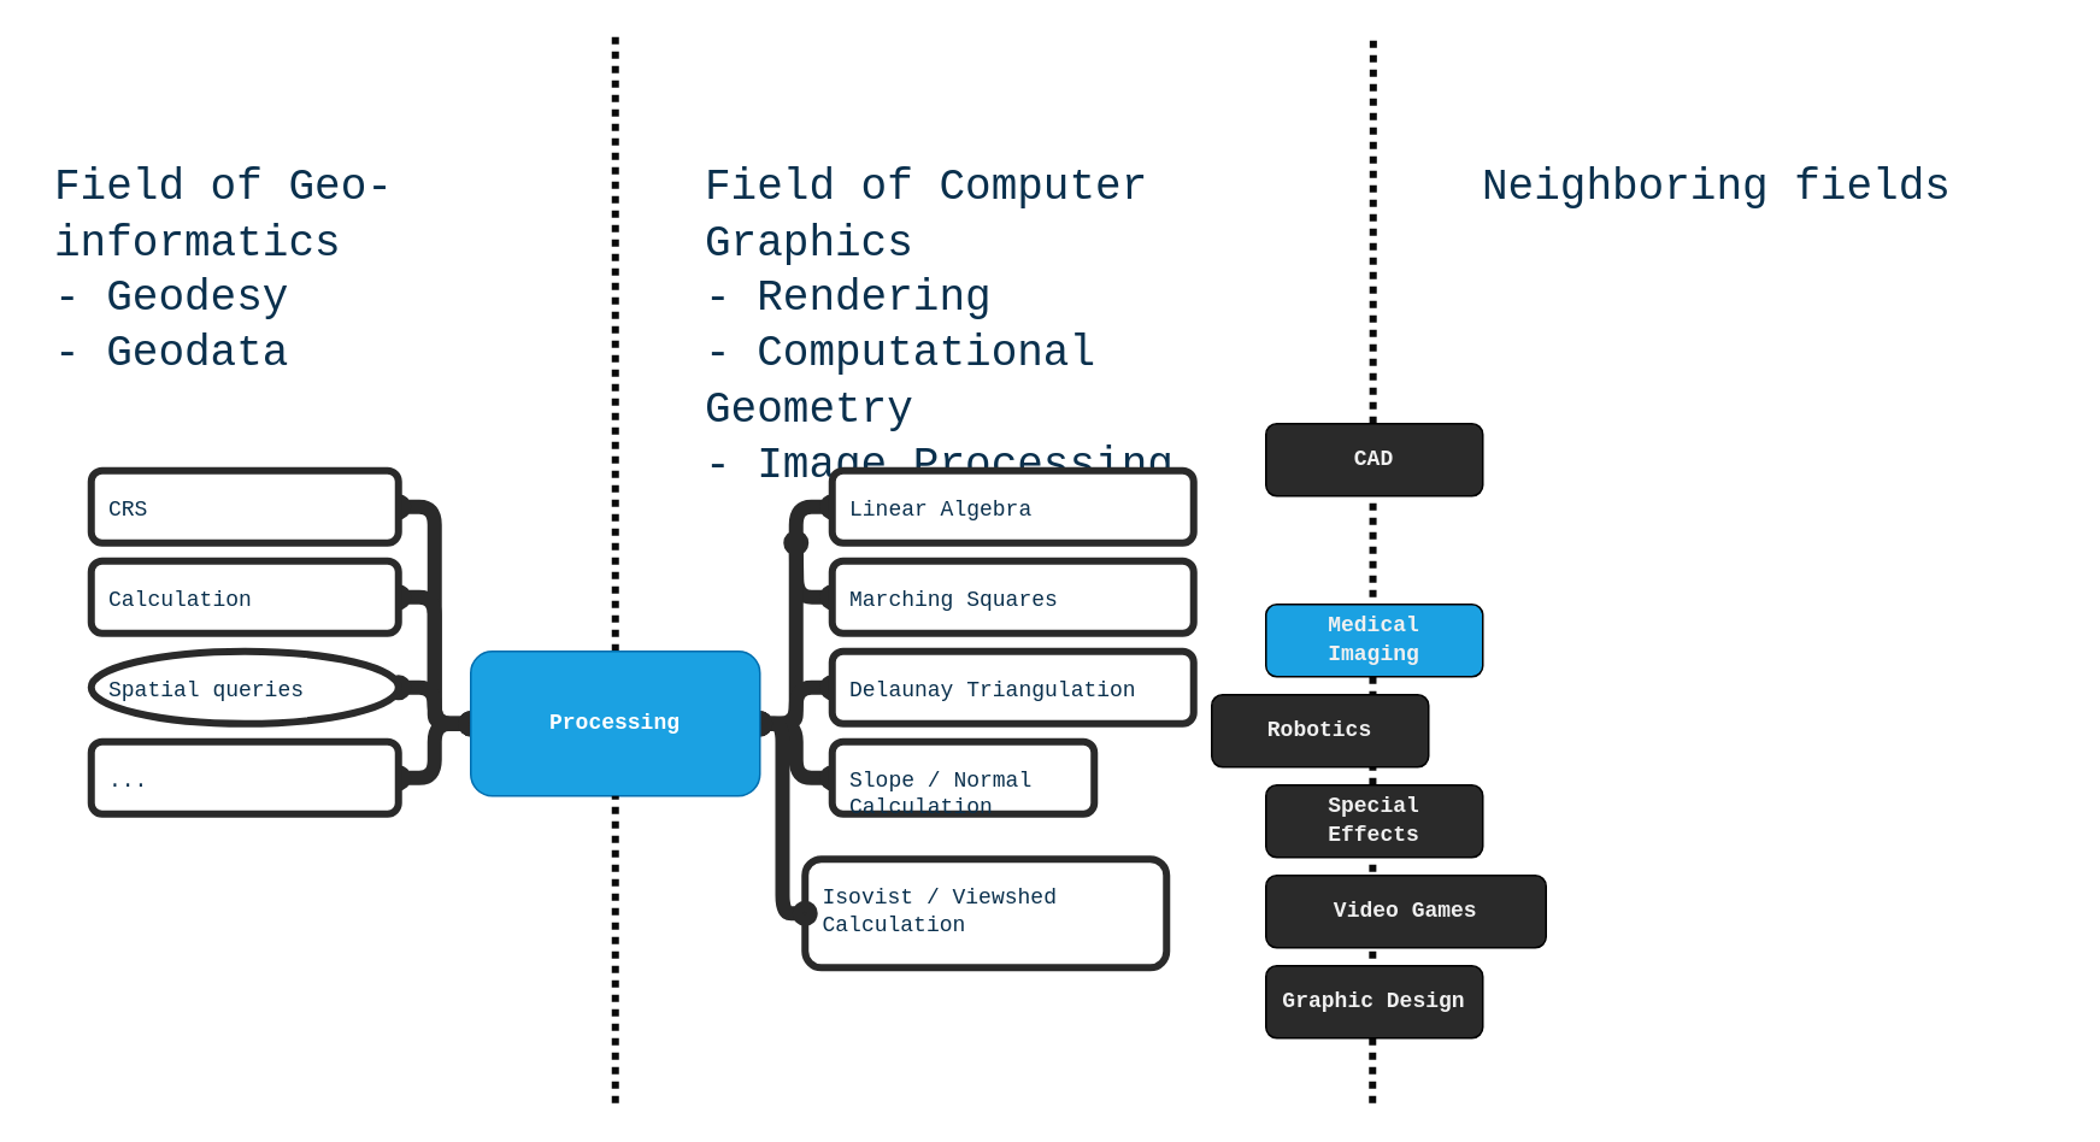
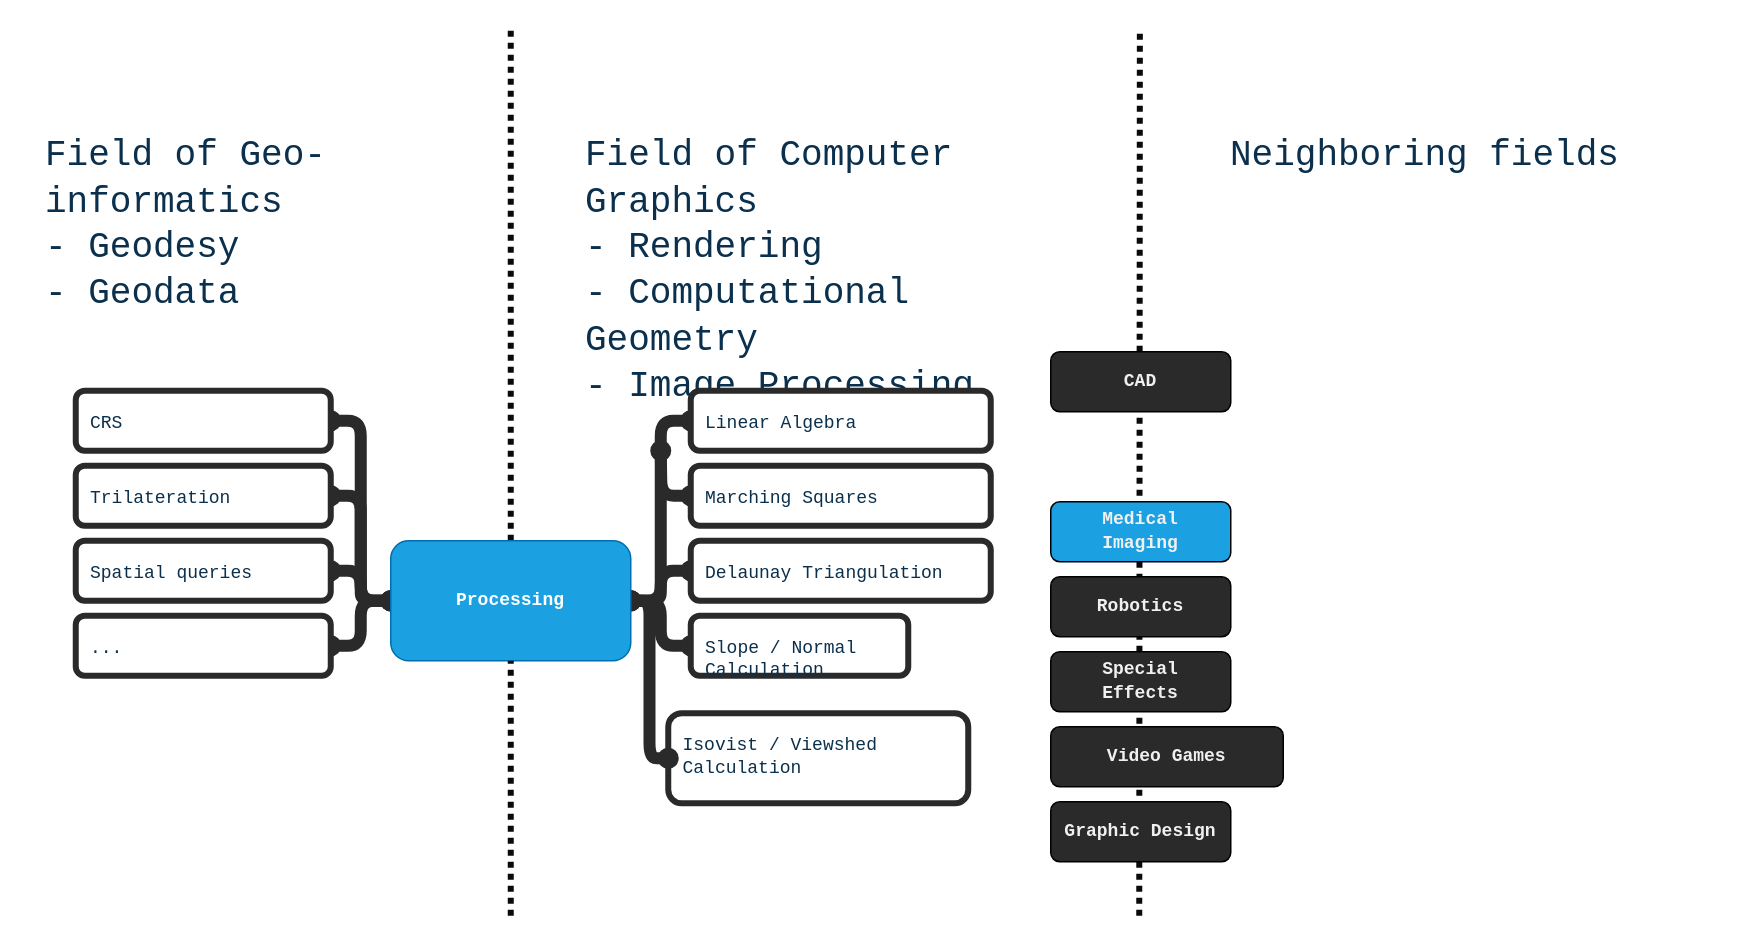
  <mxCell id="0" />
  <mxCell id="1" parent="0" />
  <mxCell id="2" value="" style="endArrow=none;dashed=1;html=1;strokeColor=#0A0A0A;strokeWidth=4;dashPattern=1 1;" parent="1" edge="1"><mxGeometry width="50" height="50" relative="1" as="geometry"><mxPoint x="759" y="610" as="sourcePoint" /><mxPoint x="759.41" y="20" as="targetPoint" /></mxGeometry></mxCell>
  <mxCell id="3" value="" style="endArrow=none;dashed=1;html=1;strokeColor=#0A0A0A;strokeWidth=4;dashPattern=1 1;startArrow=none;" parent="1" edge="1" source="31"><mxGeometry width="50" height="50" relative="1" as="geometry"><mxPoint x="340" y="610" as="sourcePoint" /><mxPoint x="340" y="20" as="targetPoint" /></mxGeometry></mxCell>
  <mxCell id="4" value="&lt;div style=&quot;font-family: &amp;#34;consolas&amp;#34; , &amp;#34;courier new&amp;#34; , monospace ; line-height: 1.28&quot;&gt;&lt;span style=&quot;font-size: 24px&quot;&gt;Field of Computer Graphics&lt;/span&gt;&lt;br&gt;&lt;/div&gt;&lt;div style=&quot;font-family: &amp;#34;consolas&amp;#34; , &amp;#34;courier new&amp;#34; , monospace ; line-height: 1.28&quot;&gt;&lt;span style=&quot;font-size: 24px&quot;&gt;- Rendering&lt;/span&gt;&lt;/div&gt;&lt;div style=&quot;font-family: &amp;#34;consolas&amp;#34; , &amp;#34;courier new&amp;#34; , monospace ; line-height: 1.28&quot;&gt;&lt;span style=&quot;font-size: 24px&quot;&gt;- Computational Geometry&lt;/span&gt;&lt;/div&gt;&lt;div style=&quot;font-family: &amp;#34;consolas&amp;#34; , &amp;#34;courier new&amp;#34; , monospace ; line-height: 1.28&quot;&gt;&lt;span style=&quot;font-size: 24px&quot;&gt;- Image Processing&lt;/span&gt;&lt;/div&gt;" style="whiteSpace=wrap;html=1;rounded=1;align=left;labelBorderColor=none;spacingLeft=0;spacingBottom=0;spacingRight=0;spacing=10;spacingTop=0;fontColor=#0A304D;labelBackgroundColor=none;fillColor=none;strokeWidth=4;strokeColor=none;rotation=0;fontSize=18;verticalAlign=top;" parent="1" vertex="1"><mxGeometry x="380" y="74" width="353" height="200" as="geometry" /></mxCell>
  <mxCell id="5" value="&lt;div style=&quot;font-family: &amp;#34;consolas&amp;#34; , &amp;#34;courier new&amp;#34; , monospace ; line-height: 1.28&quot;&gt;&lt;span style=&quot;font-size: 24px&quot;&gt;Field of Geo-informatics&lt;/span&gt;&lt;br&gt;&lt;/div&gt;&lt;div style=&quot;font-family: &amp;#34;consolas&amp;#34; , &amp;#34;courier new&amp;#34; , monospace ; line-height: 1.28&quot;&gt;&lt;font style=&quot;font-size: 24px&quot;&gt;- Geodesy&lt;/font&gt;&lt;/div&gt;&lt;div style=&quot;font-family: &amp;#34;consolas&amp;#34; , &amp;#34;courier new&amp;#34; , monospace ; line-height: 1.28&quot;&gt;&lt;font style=&quot;font-size: 24px&quot;&gt;- Geodata&lt;/font&gt;&lt;/div&gt;&lt;div style=&quot;font-family: &amp;#34;consolas&amp;#34; , &amp;#34;courier new&amp;#34; , monospace ; line-height: 1.28&quot;&gt;&lt;font style=&quot;font-size: 24px&quot;&gt;&lt;br&gt;&lt;/font&gt;&lt;/div&gt;" style="whiteSpace=wrap;html=1;rounded=1;align=left;labelBorderColor=none;spacingLeft=0;spacingBottom=0;spacingRight=0;spacing=10;spacingTop=0;fontColor=#0A304D;labelBackgroundColor=none;fillColor=none;strokeWidth=4;strokeColor=none;rotation=0;fontSize=18;verticalAlign=top;" parent="1" vertex="1"><mxGeometry x="20" y="74" width="280" height="200" as="geometry" /></mxCell>
  <mxCell id="6" style="edgeStyle=orthogonalEdgeStyle;shape=connector;rounded=1;html=1;exitX=0;exitY=0.5;exitDx=0;exitDy=0;labelBackgroundColor=default;fontFamily=Helvetica;fontSize=12;fontColor=#2A2A2A;startArrow=oval;startFill=1;endArrow=oval;endFill=1;strokeColor=#2A2A2A;strokeWidth=8;" parent="1" source="7" edge="1"><mxGeometry relative="1" as="geometry"><mxPoint x="440" y="300" as="targetPoint" /></mxGeometry></mxCell>
  <mxCell id="7" value="&lt;div style=&quot;font-family: &amp;#34;consolas&amp;#34; , &amp;#34;courier new&amp;#34; , monospace ; line-height: 1.28&quot;&gt;Marching Squares&lt;/div&gt;" style="whiteSpace=wrap;html=1;rounded=1;align=left;labelBorderColor=none;spacingLeft=0;spacingBottom=0;spacingRight=0;spacing=10;spacingTop=0;fontColor=#0A304D;labelBackgroundColor=none;fillColor=#FFFFFF;strokeWidth=4;strokeColor=#2A2A2A;verticalAlign=top;" parent="1" vertex="1"><mxGeometry x="460" y="310" width="200" height="40" as="geometry" /></mxCell>
  <mxCell id="8" style="edgeStyle=orthogonalEdgeStyle;shape=connector;rounded=1;html=1;exitX=1;exitY=0.5;exitDx=0;exitDy=0;entryX=0;entryY=0.5;entryDx=0;entryDy=0;labelBackgroundColor=default;fontFamily=Helvetica;fontSize=12;fontColor=#2A2A2A;startArrow=oval;startFill=1;endArrow=oval;endFill=1;strokeColor=#2A2A2A;strokeWidth=8;" parent="1" source="31" target="20" edge="1"><mxGeometry relative="1" as="geometry" /></mxCell>
  <mxCell id="9" style="edgeStyle=orthogonalEdgeStyle;shape=connector;rounded=1;html=1;exitX=0;exitY=0.5;exitDx=0;exitDy=0;entryX=1;entryY=0.5;entryDx=0;entryDy=0;labelBackgroundColor=default;fontFamily=Helvetica;fontSize=12;fontColor=#2A2A2A;startArrow=oval;startFill=1;endArrow=oval;endFill=1;strokeColor=#2A2A2A;strokeWidth=8;" parent="1" source="31" target="12" edge="1"><mxGeometry relative="1" as="geometry" /></mxCell>
  <mxCell id="10" value="&lt;div style=&quot;font-family: &amp;#34;consolas&amp;#34; , &amp;#34;courier new&amp;#34; , monospace ; line-height: 1.28&quot;&gt;&lt;span style=&quot;font-size: 24px&quot;&gt;Neighboring fields&lt;/span&gt;&lt;/div&gt;" style="whiteSpace=wrap;html=1;rounded=1;align=left;labelBorderColor=none;spacingLeft=0;spacingBottom=0;spacingRight=0;spacing=10;spacingTop=0;fontColor=#0A304D;labelBackgroundColor=none;fillColor=none;strokeWidth=4;strokeColor=none;rotation=0;fontSize=18;verticalAlign=top;" parent="1" vertex="1"><mxGeometry x="810" y="74" width="330" height="200" as="geometry" /></mxCell>
  <mxCell id="11" value="&lt;div style=&quot;font-family: &amp;quot;consolas&amp;quot; , &amp;quot;courier new&amp;quot; , monospace ; line-height: 1.28&quot;&gt;&lt;b&gt;CAD&lt;/b&gt;&lt;/div&gt;" style="whiteSpace=wrap;html=1;rounded=1;align=center;labelBorderColor=none;spacingLeft=0;spacingBottom=0;spacingRight=0;spacing=10;spacingTop=0;labelBackgroundColor=none;fillColor=#2A2A2A;fontColor=#F0F0F0;" parent="1" vertex="1"><mxGeometry x="700" y="234" width="120" height="40" as="geometry" /></mxCell>
  <mxCell id="12" value="&lt;div style=&quot;font-family: &amp;#34;consolas&amp;#34; , &amp;#34;courier new&amp;#34; , monospace ; line-height: 1.28&quot;&gt;CRS&lt;/div&gt;" style="whiteSpace=wrap;html=1;rounded=1;align=left;labelBorderColor=none;spacingLeft=0;spacingBottom=0;spacingRight=0;spacing=10;spacingTop=0;fontColor=#0A304D;labelBackgroundColor=none;fillColor=#FFFFFF;strokeWidth=4;strokeColor=#2A2A2A;verticalAlign=top;" parent="1" vertex="1"><mxGeometry x="50" y="260" width="170" height="40" as="geometry" /></mxCell>
  <mxCell id="13" value="&lt;div style=&quot;font-family: &amp;quot;consolas&amp;quot; , &amp;quot;courier new&amp;quot; , monospace ; line-height: 1.28&quot;&gt;&lt;b&gt;Medical Imaging&lt;/b&gt;&lt;/div&gt;" style="whiteSpace=wrap;html=1;rounded=1;align=center;labelBorderColor=none;spacingLeft=0;spacingBottom=0;spacingRight=0;spacing=10;spacingTop=0;labelBackgroundColor=none;fillColor=#1ba1e2;fontColor=#F0F0F0;" parent="1" vertex="1"><mxGeometry x="700" y="334" width="120" height="40" as="geometry" /></mxCell>
- <mxCell id="14" value="&lt;div style=&quot;font-family: &amp;quot;consolas&amp;quot; , &amp;quot;courier new&amp;quot; , monospace ; line-height: 1.28&quot;&gt;&lt;b&gt;Robotics&lt;/b&gt;&lt;/div&gt;" style="whiteSpace=wrap;html=1;rounded=1;align=center;labelBorderColor=none;spacingLeft=0;spacingBottom=0;spacingRight=0;spacing=10;spacingTop=0;labelBackgroundColor=none;fillColor=#2A2A2A;fontColor=#F0F0F0;" parent="1" vertex="1"><mxGeometry x="670" y="384" width="120" height="40" as="geometry" /></mxCell>
+ <mxCell id="14" value="&lt;div style=&quot;font-family: &amp;quot;consolas&amp;quot; , &amp;quot;courier new&amp;quot; , monospace ; line-height: 1.28&quot;&gt;&lt;b&gt;Robotics&lt;/b&gt;&lt;/div&gt;" style="whiteSpace=wrap;html=1;rounded=1;align=center;labelBorderColor=none;spacingLeft=0;spacingBottom=0;spacingRight=0;spacing=10;spacingTop=0;labelBackgroundColor=none;fillColor=#2A2A2A;fontColor=#F0F0F0;" parent="1" vertex="1"><mxGeometry x="700" y="384" width="120" height="40" as="geometry" /></mxCell>
  <mxCell id="15" style="edgeStyle=orthogonalEdgeStyle;shape=connector;rounded=1;html=1;exitX=0;exitY=0.5;exitDx=0;exitDy=0;entryX=1;entryY=0.5;entryDx=0;entryDy=0;labelBackgroundColor=default;fontFamily=Helvetica;fontSize=12;fontColor=#2A2A2A;startArrow=oval;startFill=1;endArrow=oval;endFill=1;strokeColor=#2A2A2A;strokeWidth=8;" parent="1" source="16" target="31" edge="1"><mxGeometry relative="1" as="geometry" /></mxCell>
  <mxCell id="16" value="&lt;div style=&quot;font-family: &amp;#34;consolas&amp;#34; , &amp;#34;courier new&amp;#34; , monospace ; line-height: 1.28&quot;&gt;Delaunay Triangulation&lt;/div&gt;" style="whiteSpace=wrap;html=1;rounded=1;align=left;labelBorderColor=none;spacingLeft=0;spacingBottom=0;spacingRight=0;spacing=10;spacingTop=0;fontColor=#0A304D;labelBackgroundColor=none;fillColor=#FFFFFF;strokeWidth=4;strokeColor=#2A2A2A;verticalAlign=top;" parent="1" vertex="1"><mxGeometry x="460" y="360" width="200" height="40" as="geometry" /></mxCell>
  <mxCell id="17" style="edgeStyle=orthogonalEdgeStyle;shape=connector;rounded=1;html=1;exitX=0;exitY=0.5;exitDx=0;exitDy=0;labelBackgroundColor=default;fontFamily=Helvetica;fontSize=12;fontColor=#2A2A2A;startArrow=oval;startFill=1;endArrow=oval;endFill=1;strokeColor=#2A2A2A;strokeWidth=8;entryX=1;entryY=0.5;entryDx=0;entryDy=0;" parent="1" source="18" edge="1" target="31"><mxGeometry relative="1" as="geometry"><mxPoint x="420" y="300" as="targetPoint" /><Array as="points"><mxPoint x="440" y="430" /><mxPoint x="440" y="400" /></Array></mxGeometry></mxCell>
  <mxCell id="18" value="&lt;div style=&quot;font-family: &amp;#34;consolas&amp;#34; , &amp;#34;courier new&amp;#34; , monospace ; line-height: 1.28&quot;&gt;Slope / Normal Calculation&lt;/div&gt;" style="whiteSpace=wrap;html=1;rounded=1;align=left;labelBorderColor=none;spacingLeft=0;spacingBottom=0;spacingRight=0;spacing=10;spacingTop=0;fontColor=#0A304D;labelBackgroundColor=none;fillColor=#FFFFFF;strokeWidth=4;strokeColor=#2A2A2A;verticalAlign=top;" parent="1" vertex="1"><mxGeometry x="460" y="410" width="145" height="40" as="geometry" /></mxCell>
  <mxCell id="19" value="&lt;div style=&quot;font-family: &amp;#34;consolas&amp;#34; , &amp;#34;courier new&amp;#34; , monospace ; line-height: 1.28&quot;&gt;Isovist / Viewshed Calculation&lt;/div&gt;" style="whiteSpace=wrap;html=1;rounded=1;align=left;labelBorderColor=none;spacingLeft=0;spacingBottom=0;spacingRight=0;spacing=10;spacingTop=0;fontColor=#0A304D;labelBackgroundColor=none;fillColor=#FFFFFF;strokeWidth=4;strokeColor=#2A2A2A;verticalAlign=top;" parent="1" vertex="1"><mxGeometry x="445" y="475" width="200" height="60" as="geometry" /></mxCell>
  <mxCell id="20" value="&lt;div style=&quot;font-family: &amp;#34;consolas&amp;#34; , &amp;#34;courier new&amp;#34; , monospace ; line-height: 1.28&quot;&gt;Linear Algebra&lt;/div&gt;" style="whiteSpace=wrap;html=1;rounded=1;align=left;labelBorderColor=none;spacingLeft=0;spacingBottom=0;spacingRight=0;spacing=10;spacingTop=0;fontColor=#0A304D;labelBackgroundColor=none;fillColor=#FFFFFF;strokeWidth=4;strokeColor=#2A2A2A;verticalAlign=top;" parent="1" vertex="1"><mxGeometry x="460" y="260" width="200" height="40" as="geometry" /></mxCell>
  <mxCell id="21" value="&lt;div style=&quot;font-family: &amp;quot;consolas&amp;quot; , &amp;quot;courier new&amp;quot; , monospace ; line-height: 1.28&quot;&gt;&lt;b&gt;Special Effects&lt;/b&gt;&lt;/div&gt;" style="whiteSpace=wrap;html=1;rounded=1;align=center;labelBorderColor=none;spacingLeft=0;spacingBottom=0;spacingRight=0;spacing=10;spacingTop=0;labelBackgroundColor=none;fillColor=#2A2A2A;fontColor=#F0F0F0;" parent="1" vertex="1"><mxGeometry x="700" y="434" width="120" height="40" as="geometry" /></mxCell>
  <mxCell id="22" value="&lt;div style=&quot;font-family: &amp;quot;consolas&amp;quot; , &amp;quot;courier new&amp;quot; , monospace ; line-height: 1.28&quot;&gt;&lt;b&gt;Video Games&lt;/b&gt;&lt;/div&gt;" style="whiteSpace=wrap;html=1;rounded=1;align=center;labelBorderColor=none;spacingLeft=0;spacingBottom=0;spacingRight=0;spacing=10;spacingTop=0;labelBackgroundColor=none;fillColor=#2A2A2A;fontColor=#F0F0F0;" parent="1" vertex="1"><mxGeometry x="700" y="484" width="155" height="40" as="geometry" /></mxCell>
  <mxCell id="23" value="&lt;div style=&quot;font-family: &amp;quot;consolas&amp;quot; , &amp;quot;courier new&amp;quot; , monospace ; line-height: 1.28&quot;&gt;&lt;b&gt;Graphic Design&lt;/b&gt;&lt;/div&gt;" style="whiteSpace=wrap;html=1;rounded=1;align=center;labelBorderColor=none;spacingLeft=0;spacingBottom=0;spacingRight=0;spacing=10;spacingTop=0;labelBackgroundColor=none;fillColor=#2A2A2A;fontColor=#F0F0F0;" parent="1" vertex="1"><mxGeometry x="700" y="534" width="120" height="40" as="geometry" /></mxCell>
  <mxCell id="24" style="edgeStyle=orthogonalEdgeStyle;shape=connector;rounded=1;html=1;exitX=1;exitY=0.5;exitDx=0;exitDy=0;entryX=0;entryY=0.5;entryDx=0;entryDy=0;labelBackgroundColor=default;fontFamily=Helvetica;fontSize=12;fontColor=#2A2A2A;startArrow=oval;startFill=1;endArrow=oval;endFill=1;strokeColor=#2A2A2A;strokeWidth=8;" parent="1" source="25" target="31" edge="1"><mxGeometry relative="1" as="geometry" /></mxCell>
- <mxCell id="25" value="&lt;div style=&quot;font-family: &amp;#34;consolas&amp;#34; , &amp;#34;courier new&amp;#34; , monospace ; line-height: 1.28&quot;&gt;Calculation&lt;/div&gt;" style="whiteSpace=wrap;html=1;rounded=1;align=left;labelBorderColor=none;spacingLeft=0;spacingBottom=0;spacingRight=0;spacing=10;spacingTop=0;fontColor=#0A304D;labelBackgroundColor=none;fillColor=#FFFFFF;strokeWidth=4;strokeColor=#2A2A2A;verticalAlign=top;" parent="1" vertex="1"><mxGeometry x="50" y="310" width="170" height="40" as="geometry" /></mxCell>
+ <mxCell id="25" value="&lt;div style=&quot;font-family: &amp;#34;consolas&amp;#34; , &amp;#34;courier new&amp;#34; , monospace ; line-height: 1.28&quot;&gt;Trilateration&lt;/div&gt;" style="whiteSpace=wrap;html=1;rounded=1;align=left;labelBorderColor=none;spacingLeft=0;spacingBottom=0;spacingRight=0;spacing=10;spacingTop=0;fontColor=#0A304D;labelBackgroundColor=none;fillColor=#FFFFFF;strokeWidth=4;strokeColor=#2A2A2A;verticalAlign=top;" parent="1" vertex="1"><mxGeometry x="50" y="310" width="170" height="40" as="geometry" /></mxCell>
  <mxCell id="26" style="edgeStyle=orthogonalEdgeStyle;shape=connector;rounded=1;html=1;exitX=1;exitY=0.5;exitDx=0;exitDy=0;entryX=0;entryY=0.5;entryDx=0;entryDy=0;labelBackgroundColor=default;fontFamily=Helvetica;fontSize=12;fontColor=#2A2A2A;startArrow=oval;startFill=1;endArrow=oval;endFill=1;strokeColor=#2A2A2A;strokeWidth=8;" edge="1" parent="1" source="27" target="31"><mxGeometry relative="1" as="geometry" /></mxCell>
- <mxCell id="27" value="&lt;div style=&quot;font-family: &amp;#34;consolas&amp;#34; , &amp;#34;courier new&amp;#34; , monospace ; line-height: 1.28&quot;&gt;Spatial queries&lt;/div&gt;" style="ellipse;whiteSpace=wrap;html=1;align=left;labelBorderColor=none;spacingLeft=0;spacingBottom=0;spacingRight=0;spacing=10;spacingTop=0;fontColor=#0A304D;labelBackgroundColor=none;fillColor=#FFFFFF;strokeWidth=4;strokeColor=#2A2A2A;verticalAlign=top;" parent="1" vertex="1"><mxGeometry x="50" y="360" width="170" height="40" as="geometry" /></mxCell>
+ <mxCell id="27" value="&lt;div style=&quot;font-family: &amp;#34;consolas&amp;#34; , &amp;#34;courier new&amp;#34; , monospace ; line-height: 1.28&quot;&gt;Spatial queries&lt;/div&gt;" style="whiteSpace=wrap;html=1;rounded=1;align=left;labelBorderColor=none;spacingLeft=0;spacingBottom=0;spacingRight=0;spacing=10;spacingTop=0;fontColor=#0A304D;labelBackgroundColor=none;fillColor=#FFFFFF;strokeWidth=4;strokeColor=#2A2A2A;verticalAlign=top;" parent="1" vertex="1"><mxGeometry x="50" y="360" width="170" height="40" as="geometry" /></mxCell>
  <mxCell id="28" style="edgeStyle=orthogonalEdgeStyle;shape=connector;rounded=1;html=1;exitX=1;exitY=0.5;exitDx=0;exitDy=0;labelBackgroundColor=default;fontFamily=Helvetica;fontSize=12;fontColor=#2A2A2A;startArrow=oval;startFill=1;endArrow=oval;endFill=1;strokeColor=#2A2A2A;strokeWidth=8;" edge="1" parent="1" source="29"><mxGeometry relative="1" as="geometry"><mxPoint x="260" y="400" as="targetPoint" /><Array as="points"><mxPoint x="240" y="430" /><mxPoint x="240" y="400" /></Array></mxGeometry></mxCell>
  <mxCell id="29" value="&lt;div style=&quot;font-family: &amp;#34;consolas&amp;#34; , &amp;#34;courier new&amp;#34; , monospace ; line-height: 1.28&quot;&gt;...&lt;/div&gt;" style="whiteSpace=wrap;html=1;rounded=1;align=left;labelBorderColor=none;spacingLeft=0;spacingBottom=0;spacingRight=0;spacing=10;spacingTop=0;fontColor=#0A304D;labelBackgroundColor=none;fillColor=#FFFFFF;strokeWidth=4;strokeColor=#2A2A2A;verticalAlign=top;" parent="1" vertex="1"><mxGeometry x="50" y="410" width="170" height="40" as="geometry" /></mxCell>
  <mxCell id="30" style="edgeStyle=orthogonalEdgeStyle;shape=connector;rounded=1;html=1;exitX=1;exitY=0.5;exitDx=0;exitDy=0;entryX=0;entryY=0.5;entryDx=0;entryDy=0;labelBackgroundColor=default;fontFamily=Helvetica;fontSize=12;fontColor=#2A2A2A;startArrow=oval;startFill=1;endArrow=oval;endFill=1;strokeColor=#2A2A2A;strokeWidth=8;" edge="1" parent="1" source="31" target="19"><mxGeometry relative="1" as="geometry" /></mxCell>
  <mxCell id="31" value="&lt;div style=&quot;font-family: &amp;quot;consolas&amp;quot; , &amp;quot;courier new&amp;quot; , monospace ; line-height: 1.28&quot;&gt;&lt;b&gt;Processing&lt;/b&gt;&lt;/div&gt;" style="whiteSpace=wrap;html=1;rounded=1;align=center;labelBorderColor=none;spacingLeft=0;spacingBottom=0;spacingRight=0;spacing=10;spacingTop=0;fontColor=#ffffff;labelBackgroundColor=none;fillColor=#1ba1e2;strokeColor=#006EAF;" parent="1" vertex="1"><mxGeometry x="260" y="360" width="160" height="80" as="geometry" /></mxCell>
  <mxCell id="32" value="" style="endArrow=none;dashed=1;html=1;strokeColor=#0A0A0A;strokeWidth=4;dashPattern=1 1;" edge="1" parent="1" target="31"><mxGeometry width="50" height="50" relative="1" as="geometry"><mxPoint x="340" y="610" as="sourcePoint" /><mxPoint x="340" y="20" as="targetPoint" /></mxGeometry></mxCell>
